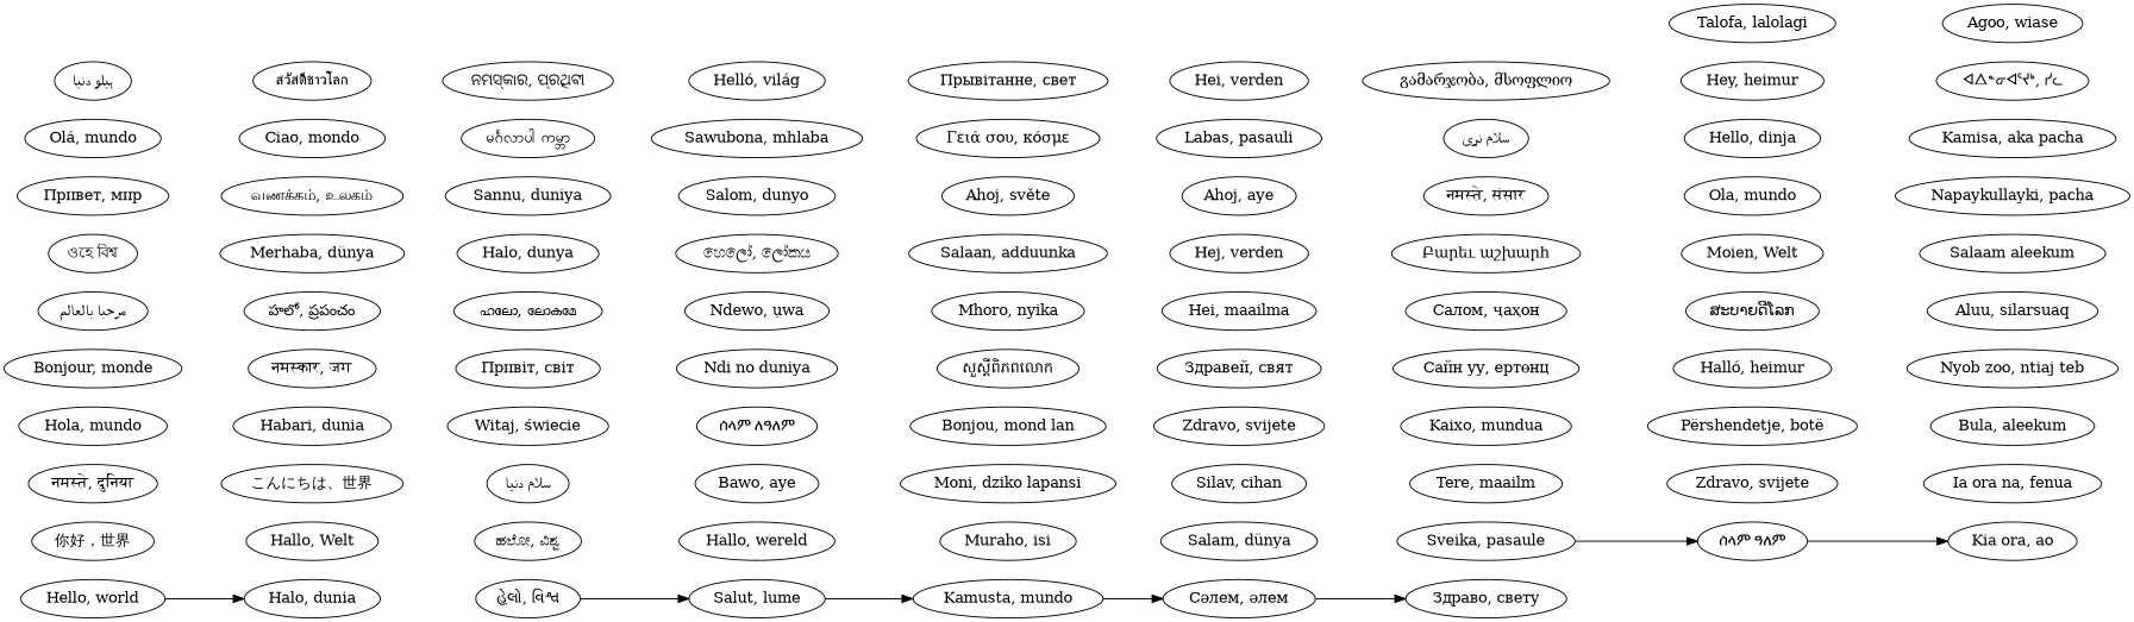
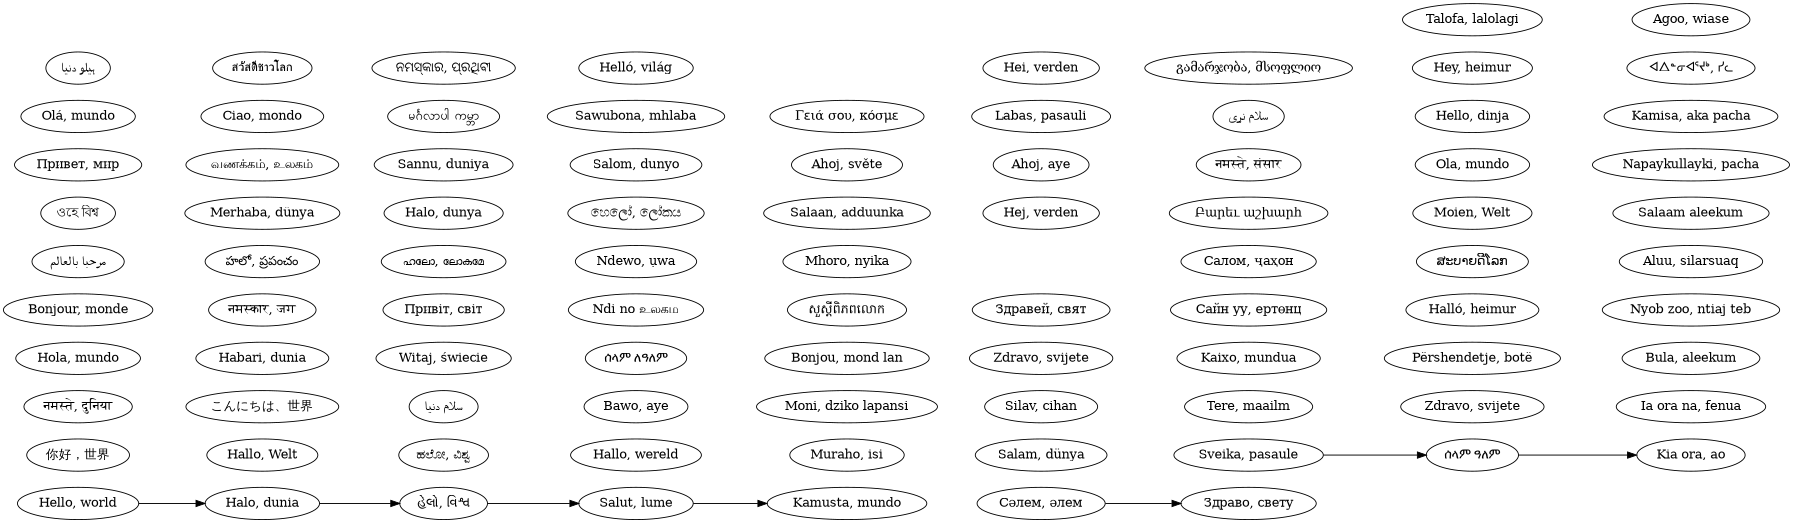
  digraph {
    rankdir=LR
    n1 [label="Hello, world"]
    n2 [label="你好，世界"]
    n3 [label="नमस्ते, दुनिया"]
    n4 [label="Hola, mundo"]
    n5 [label="Bonjour, monde"]
    n6 [label="مرحبا بالعالم"]
    n7 [label="ওহে বিশ্ব"]
    n8 [label="Привет, мир"]
    n9 [label="Olá, mundo"]
    n10 [label="ہیلو دنیا"]
    n11 [label="Halo, dunia"]
    n12 [label="Hallo, Welt"]
    n13 [label="こんにちは、世界"]
    n14 [label="Habari, dunia"]
    n15 [label="नमस्कार, जग"]
    n16 [label="హలో, ప్రపంచం"]
    n17 [label="Merhaba, dünya"]
    n18 [label="வணக்கம், உலகம்"]
    n19 [label="Ciao, mondo"]
    n20 [label="สวัสดีชาวโลก"]
    n21 [label="હેલો, વિશ્વ"]
    n22 [label="ಹಲೋ, ವಿಶ್ವ"]
    n23 [label="سلام دنیا"]
    n24 [label="Witaj, świecie"]
    n25 [label="Привіт, світ"]
    n26 [label="ഹലോ, ലോകമേ"]
    n27 [label="Halo, dunya"]
    n28 [label="Sannu, duniya"]
    n29 [label="မင်္ဂလာပါ ကမ္ဘာ"]
    n30 [label="ନମସ୍କାର, ପ୍ରଥିବୀ"]
    n31 [label="Salut, lume"]
    n32 [label="Hallo, wereld"]
    n33 [label="Bawo, aye"]
    n34 [label="ሰላም ለዓለም"]
-   n35 [label="Ndi no duniya"]
+   n35 [label="Ndi no உலகம"]
    n36 [label="Ndewo, ụwa"]
    n37 [label="හෙලෝ, ලෝකය"]
    n38 [label="Salom, dunyo"]
    n39 [label="Sawubona, mhlaba"]
    n40 [label="Helló, világ"]
    n41 [label="Kamusta, mundo"]
    n42 [label="Muraho, isi"]
    n43 [label="Moni, dziko lapansi"]
    n44 [label="Bonjou, mond lan"]
    n45 [label="សួស្ដីពិភពលោក"]
    n46 [label="Mhoro, nyika"]
    n47 [label="Salaan, adduunka"]
    n48 [label="Ahoj, světe"]
    n49 [label="Γειά σου, κόσμε"]
-   n50 [label="Прывітанне, свет"]
    n51 [label="Сәлем, әлем"]
    n52 [label="Salam, dünya"]
    n53 [label="Silav, cihan"]
    n54 [label="Zdravo, svijete"]
    n55 [label="Здравей, свят"]
-   n56 [label="Hei, maailma"]
    n57 [label="Hej, verden"]
    n58 [label="Ahoj, aye"]
    n59 [label="Labas, pasauli"]
    n60 [label="Hei, verden"]
    n61 [label="Sveika, pasaule"]
    n62 [label="Tere, maailm"]
    n63 [label="Kaixo, mundua"]
    n64 [label="Здраво, свету"]
    n65 [label="Сайн уу, ертөнц"]
    n66 [label="Салом, ҷаҳон"]
    n67 [label="Բարեւ աշխարհ"]
    n68 [label="नमस्ते, संसार"]
    n69 [label="سلام نړی"]
    n70 [label="გამარჯობა, მსოფლიო"]
    n71 [label="ሰላም ዓለም"]
    n72 [label="Zdravo, svijete"]
    n73 [label="Përshendetje, botë"]
    n74 [label="Halló, heimur"]
    n75 [label="ສະບາຍດີໂລກ"]
    n76 [label="Moien, Welt"]
    n77 [label="Ola, mundo"]
    n78 [label="Hello, dinja"]
    n79 [label="Hey, heimur"]
    n80 [label="Talofa, lalolagi"]
    n81 [label="Kia ora, ao"]
    n82 [label="Ia ora na, fenua"]
    n83 [label="Bula, aleekum"]
    n84 [label="Nyob zoo, ntiaj teb"]
    n85 [label="Aluu, silarsuaq"]
    n86 [label="Salaam aleekum"]
    n87 [label="Napaykullayki, pacha"]
    n88 [label="Kamisa, aka pacha"]
    n89 [label="ᐊᐃᓐᓂᐊᕐᔪᒃ, ᓯᓚ"]
    n90 [label="Agoo, wiase"]
    subgraph sub_1 {
      rank=same
      n1
      n2
      n3
      n4
      n5
      n6
      n7
      n8
      n9
      n10
    }
    subgraph sub_2 {
      rank=same
      n11
      n12
      n13
      n14
      n15
      n16
      n17
      n18
      n19
      n20
    }
    subgraph sub_3 {
      rank=same
      n21
      n22
      n23
      n24
      n25
      n26
      n27
      n28
      n29
      n30
    }
    subgraph sub_4 {
      rank=same
      n31
      n32
      n33
      n34
      n35
      n36
      n37
      n38
      n39
      n40
    }
    subgraph sub_5 {
      rank=same
      n41
      n42
      n43
      n44
      n45
      n46
      n47
      n48
      n49
-     n50
    }
    subgraph sub_6 {
      rank=same
      n51
      n52
      n53
      n54
      n55
-     n56
      n57
      n58
      n59
      n60
    }
    subgraph sub_7 {
      rank=same
      n61
      n62
      n63
      n64
      n65
      n66
      n67
      n68
      n69
      n70
    }
    subgraph sub_8 {
      rank=same
      n71
      n72
      n73
      n74
      n75
      n76
      n77
      n78
      n79
      n80
    }
    subgraph sub_9 {
      rank=same
      n81
      n82
      n83
      n84
      n85
      n86
      n87
      n88
      n89
      n90
    }
    n1 -> n11
+   n11 -> n21
    n21 -> n31
    n31 -> n41
-   n41 -> n51
    n51 -> n64
    n61 -> n71
    n71 -> n81
  }
